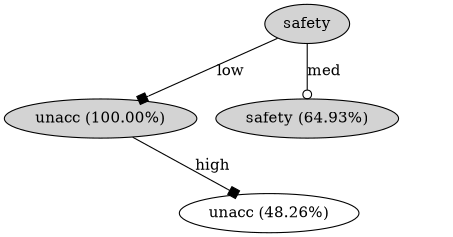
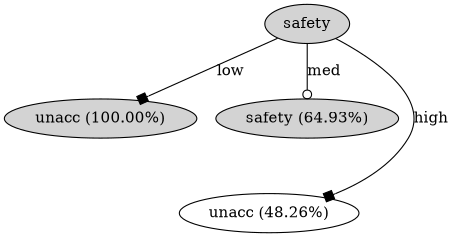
  digraph {
    node [fillcolor=lightgrey shape=oval style=filled]
    edge [arrowhead=box]
    n1 [label=safety]
    n2 [label="unacc (100.00%)"]
    n3 [label="safety (64.93%)"]
    n4 [fillcolor=white label="unacc (48.26%)"]
    n1 -> n2 [label=low]
    n1 -> n3 [arrowhead=odot label=med]
-   n2 -> n4 [label=high]
+   n1 -> n4 [label=high]
  }
